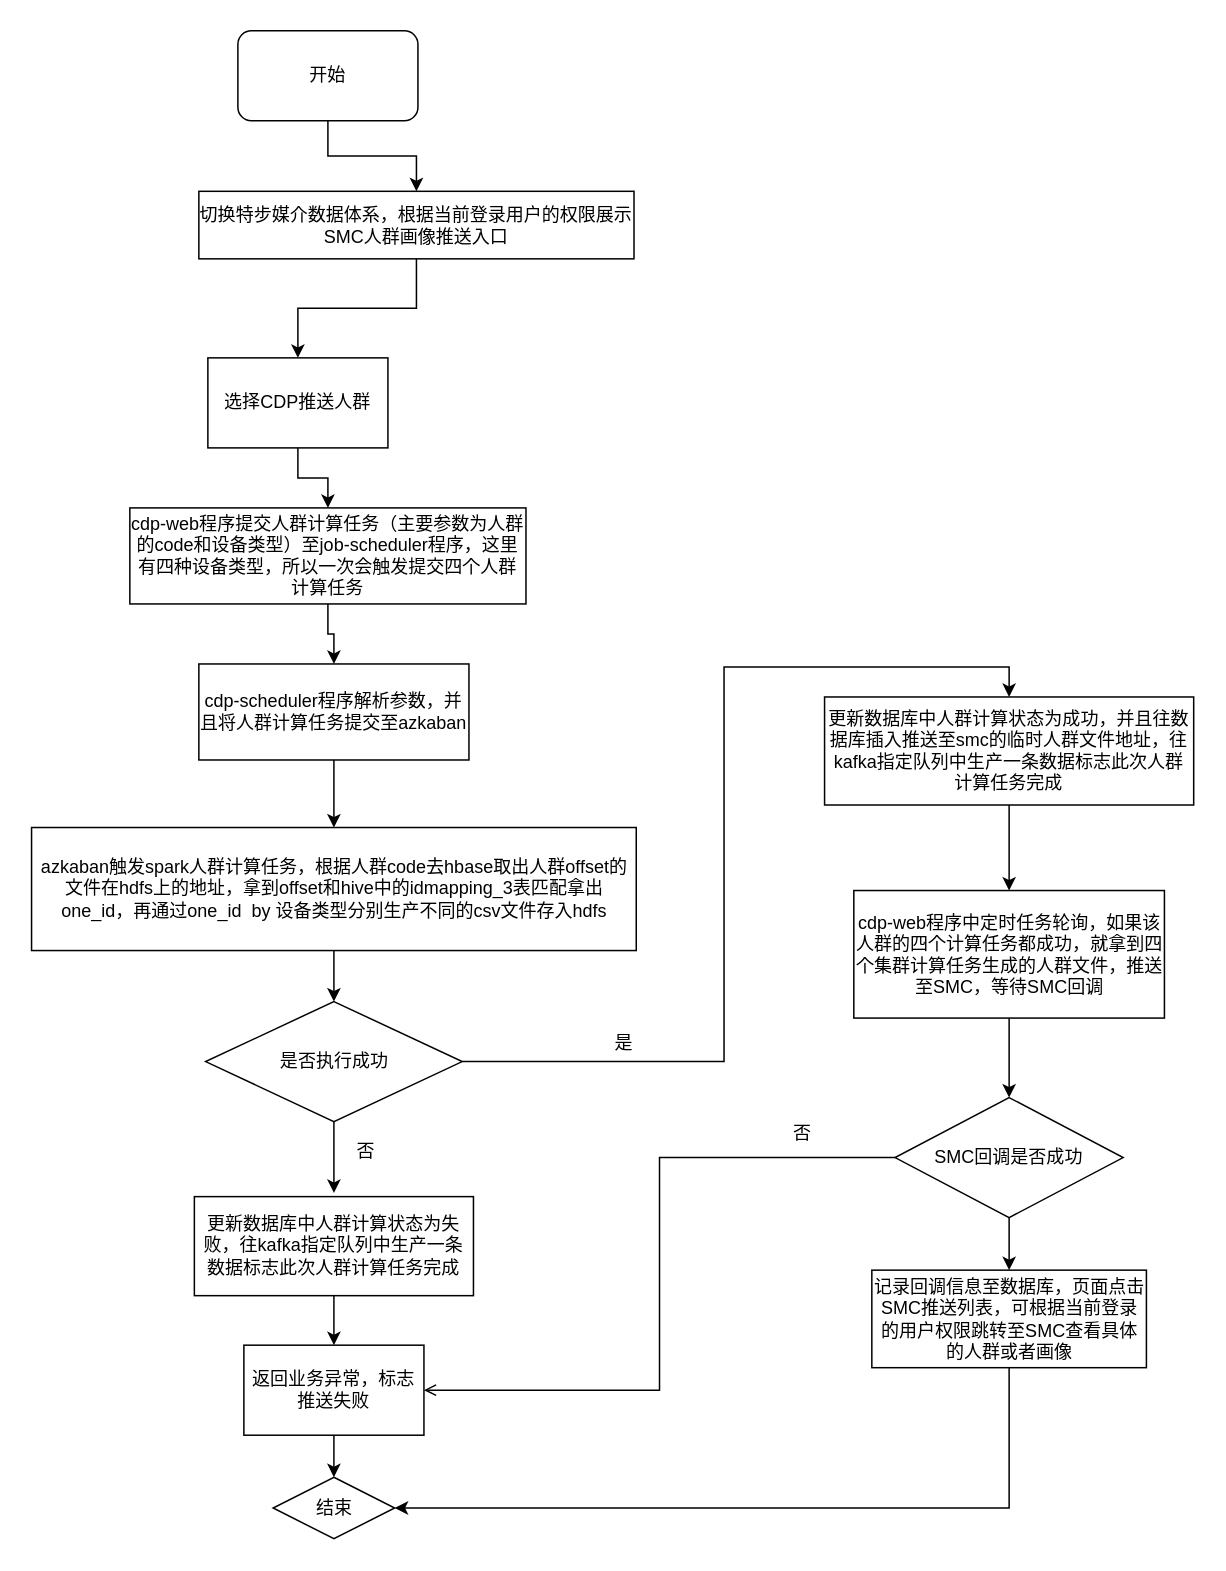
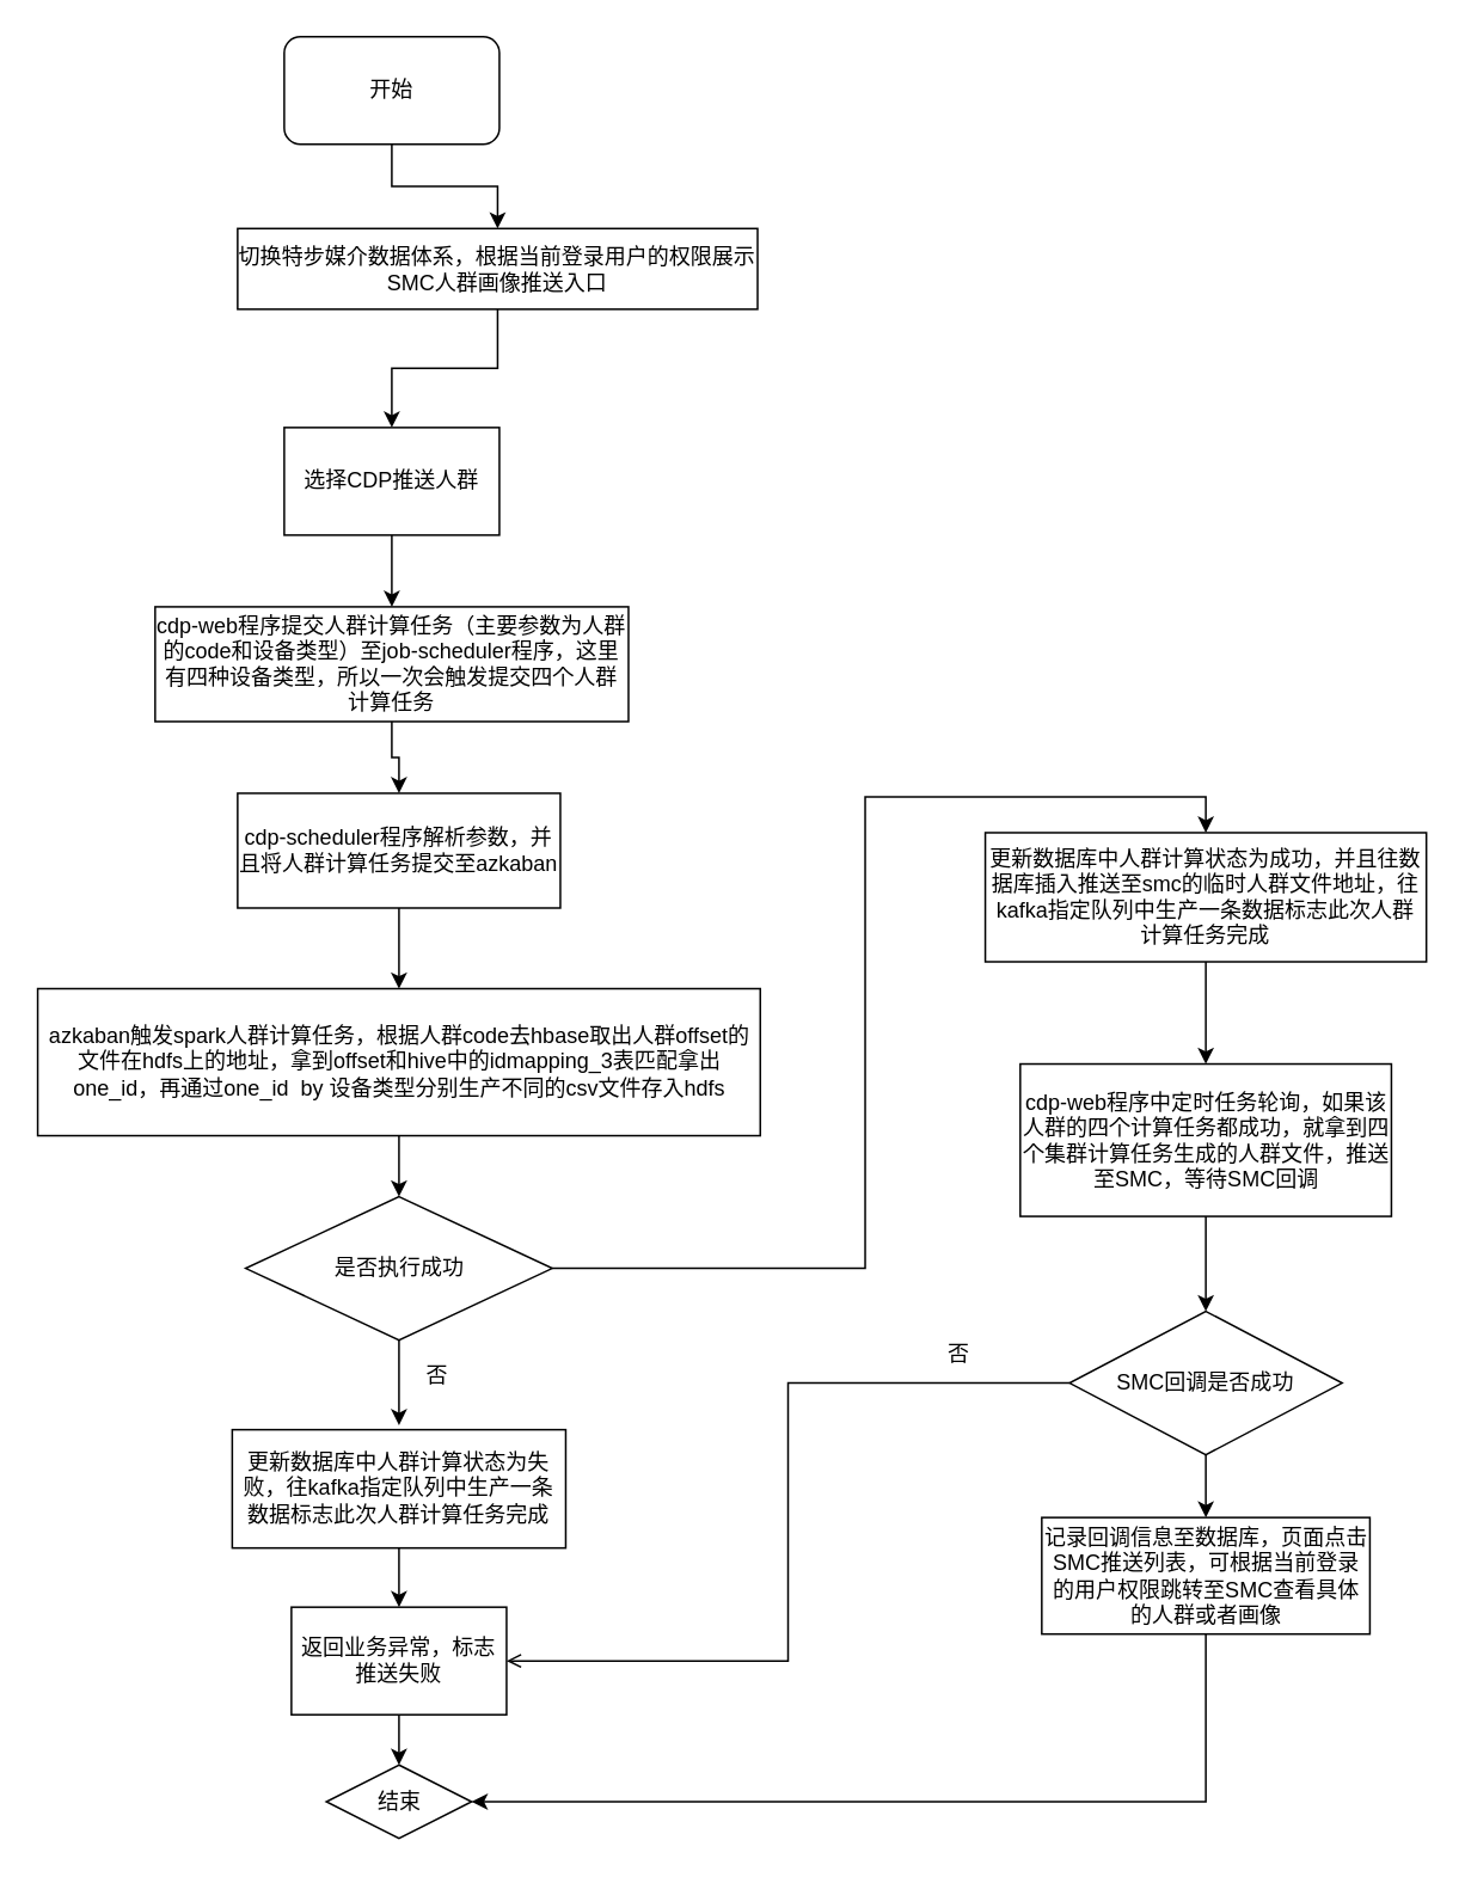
  <mxCell id="0" />
  <mxCell id="1" parent="0" />
  <mxCell id="2" style="edgeStyle=orthogonalEdgeStyle;rounded=0;orthogonalLoop=1;jettySize=auto;html=1;exitX=0.5;exitY=1;exitDx=0;exitDy=0;entryX=0.5;entryY=0;entryDx=0;entryDy=0;" edge="1" parent="1" source="3" target="5"><mxGeometry relative="1" as="geometry" /></mxCell>
  <mxCell id="3" value="开始" style="rounded=1;whiteSpace=wrap;html=1;" vertex="1" parent="1"><mxGeometry x="158" y="20" width="120" height="60" as="geometry" /></mxCell>
  <mxCell id="4" style="edgeStyle=orthogonalEdgeStyle;rounded=0;orthogonalLoop=1;jettySize=auto;html=1;exitX=0.5;exitY=1;exitDx=0;exitDy=0;entryX=0.5;entryY=0;entryDx=0;entryDy=0;" edge="1" parent="1" source="5" target="9"><mxGeometry relative="1" as="geometry" /></mxCell>
  <mxCell id="5" value="切换特步媒介数据体系，根据当前登录用户的权限展示SMC人群画像推送入口" style="rounded=0;whiteSpace=wrap;html=1;" vertex="1" parent="1"><mxGeometry x="132" y="127" width="290" height="45" as="geometry" /></mxCell>
  <mxCell id="6" style="edgeStyle=orthogonalEdgeStyle;rounded=0;orthogonalLoop=1;jettySize=auto;html=1;exitX=0.5;exitY=1;exitDx=0;exitDy=0;entryX=0.5;entryY=0;entryDx=0;entryDy=0;" edge="1" parent="1" source="7" target="11"><mxGeometry relative="1" as="geometry" /></mxCell>
  <mxCell id="7" value="cdp-web程序提交人群计算任务（主要参数为人群的code和设备类型）至job-scheduler程序，这里有四种设备类型，所以一次会触发提交四个人群计算任务" style="rounded=0;whiteSpace=wrap;html=1;" vertex="1" parent="1"><mxGeometry x="86" y="338" width="264" height="64" as="geometry" /></mxCell>
  <mxCell id="8" style="edgeStyle=orthogonalEdgeStyle;rounded=0;orthogonalLoop=1;jettySize=auto;html=1;exitX=0.5;exitY=1;exitDx=0;exitDy=0;entryX=0.5;entryY=0;entryDx=0;entryDy=0;" edge="1" parent="1" source="9" target="7"><mxGeometry relative="1" as="geometry" /></mxCell>
- <mxCell id="9" value="选择CDP推送人群" style="rounded=0;whiteSpace=wrap;html=1;" vertex="1" parent="1"><mxGeometry x="138" y="238" width="120" height="60" as="geometry" /></mxCell>
+ <mxCell id="9" value="选择CDP推送人群" style="rounded=0;whiteSpace=wrap;html=1;" vertex="1" parent="1"><mxGeometry x="158" y="238" width="120" height="60" as="geometry" /></mxCell>
  <mxCell id="10" style="edgeStyle=orthogonalEdgeStyle;rounded=0;orthogonalLoop=1;jettySize=auto;html=1;exitX=0.5;exitY=1;exitDx=0;exitDy=0;entryX=0.5;entryY=0;entryDx=0;entryDy=0;" edge="1" parent="1" source="11" target="13"><mxGeometry relative="1" as="geometry" /></mxCell>
  <mxCell id="11" value="cdp-scheduler程序解析参数，并且将人群计算任务提交至azkaban" style="rounded=0;whiteSpace=wrap;html=1;" vertex="1" parent="1"><mxGeometry x="132" y="442" width="180" height="64" as="geometry" /></mxCell>
  <mxCell id="12" style="edgeStyle=orthogonalEdgeStyle;rounded=0;orthogonalLoop=1;jettySize=auto;html=1;exitX=0.5;exitY=1;exitDx=0;exitDy=0;entryX=0.5;entryY=0;entryDx=0;entryDy=0;" edge="1" parent="1" source="13" target="16"><mxGeometry relative="1" as="geometry" /></mxCell>
  <mxCell id="13" value="azkaban触发spark人群计算任务，根据人群code去hbase取出人群offset的文件在hdfs上的地址，拿到offset和hive中的idmapping_3表匹配拿出one_id，再通过one_id&amp;nbsp; by 设备类型分别生产不同的csv文件存入hdfs" style="rounded=0;whiteSpace=wrap;html=1;" vertex="1" parent="1"><mxGeometry x="20.5" y="551" width="403" height="82" as="geometry" /></mxCell>
  <mxCell id="14" style="edgeStyle=orthogonalEdgeStyle;rounded=0;orthogonalLoop=1;jettySize=auto;html=1;exitX=1;exitY=0.5;exitDx=0;exitDy=0;entryX=0.5;entryY=0;entryDx=0;entryDy=0;" edge="1" parent="1" source="16" target="18"><mxGeometry relative="1" as="geometry"><mxPoint x="403" y="707" as="targetPoint" /><Array as="points"><mxPoint x="482" y="707" /><mxPoint x="482" y="444" /><mxPoint x="672" y="444" /></Array></mxGeometry></mxCell>
  <mxCell id="15" style="edgeStyle=orthogonalEdgeStyle;rounded=0;orthogonalLoop=1;jettySize=auto;html=1;exitX=0.5;exitY=1;exitDx=0;exitDy=0;" edge="1" parent="1" source="16"><mxGeometry relative="1" as="geometry"><mxPoint x="222" y="794.5" as="targetPoint" /></mxGeometry></mxCell>
  <mxCell id="16" value="是否执行成功" style="rhombus;whiteSpace=wrap;html=1;" vertex="1" parent="1"><mxGeometry x="136.5" y="667" width="171" height="80" as="geometry" /></mxCell>
  <mxCell id="17" style="edgeStyle=orthogonalEdgeStyle;rounded=0;orthogonalLoop=1;jettySize=auto;html=1;exitX=0.5;exitY=1;exitDx=0;exitDy=0;" edge="1" parent="1" source="18" target="27"><mxGeometry relative="1" as="geometry" /></mxCell>
  <mxCell id="18" value="更新数据库中人群计算状态为成功，并且往数据库插入推送至smc的临时人群文件地址，往kafka指定队列中生产一条数据标志此次人群计算任务完成" style="rounded=0;whiteSpace=wrap;html=1;" vertex="1" parent="1"><mxGeometry x="549" y="464" width="246" height="72" as="geometry" /></mxCell>
- <mxCell id="19" value="是" style="text;html=1;align=center;verticalAlign=middle;resizable=0;points=[];autosize=1;strokeColor=none;fillColor=none;" vertex="1" parent="1"><mxGeometry x="400" y="682" width="30" height="26" as="geometry" /></mxCell>
  <mxCell id="20" value="否" style="text;html=1;align=center;verticalAlign=middle;resizable=0;points=[];autosize=1;strokeColor=none;fillColor=none;" vertex="1" parent="1"><mxGeometry x="228" y="754" width="30" height="26" as="geometry" /></mxCell>
  <mxCell id="21" style="edgeStyle=orthogonalEdgeStyle;rounded=0;orthogonalLoop=1;jettySize=auto;html=1;exitX=0.5;exitY=1;exitDx=0;exitDy=0;entryX=0.5;entryY=0;entryDx=0;entryDy=0;" edge="1" parent="1" source="22" target="24"><mxGeometry relative="1" as="geometry" /></mxCell>
  <mxCell id="22" value="更新数据库中人群计算状态为失败，往kafka指定队列中生产一条数据标志此次人群计算任务完成" style="rounded=0;whiteSpace=wrap;html=1;" vertex="1" parent="1"><mxGeometry x="129" y="797" width="186" height="66" as="geometry" /></mxCell>
  <mxCell id="23" style="edgeStyle=orthogonalEdgeStyle;rounded=0;orthogonalLoop=1;jettySize=auto;html=1;exitX=0.5;exitY=1;exitDx=0;exitDy=0;entryX=0.5;entryY=0;entryDx=0;entryDy=0;" edge="1" parent="1" source="24" target="25"><mxGeometry relative="1" as="geometry" /></mxCell>
  <mxCell id="24" value="返回业务异常，标志推送失败" style="rounded=0;whiteSpace=wrap;html=1;" vertex="1" parent="1"><mxGeometry x="162" y="896" width="120" height="60" as="geometry" /></mxCell>
  <mxCell id="25" value="结束" style="rhombus;whiteSpace=wrap;html=1;" vertex="1" parent="1"><mxGeometry x="181.5" y="984" width="81" height="41" as="geometry" /></mxCell>
  <mxCell id="26" style="edgeStyle=orthogonalEdgeStyle;rounded=0;orthogonalLoop=1;jettySize=auto;html=1;exitX=0.5;exitY=1;exitDx=0;exitDy=0;entryX=0.5;entryY=0;entryDx=0;entryDy=0;" edge="1" parent="1" source="27" target="30"><mxGeometry relative="1" as="geometry" /></mxCell>
  <mxCell id="27" value="cdp-web程序中定时任务轮询，如果该人群的四个计算任务都成功，就拿到四个集群计算任务生成的人群文件，推送至SMC，等待SMC回调" style="rounded=0;whiteSpace=wrap;html=1;" vertex="1" parent="1"><mxGeometry x="568.5" y="593" width="207" height="85" as="geometry" /></mxCell>
  <mxCell id="28" style="edgeStyle=orthogonalEdgeStyle;rounded=0;orthogonalLoop=1;jettySize=auto;html=1;exitX=0;exitY=0.5;exitDx=0;exitDy=0;entryX=1;entryY=0.5;entryDx=0;entryDy=0;endArrow=open;" edge="1" parent="1" source="30" target="24"><mxGeometry relative="1" as="geometry" /></mxCell>
  <mxCell id="29" style="edgeStyle=orthogonalEdgeStyle;rounded=0;orthogonalLoop=1;jettySize=auto;html=1;exitX=0.5;exitY=1;exitDx=0;exitDy=0;entryX=0.5;entryY=0;entryDx=0;entryDy=0;" edge="1" parent="1" source="30" target="33"><mxGeometry relative="1" as="geometry" /></mxCell>
  <mxCell id="30" value="SMC回调是否成功" style="rhombus;whiteSpace=wrap;html=1;" vertex="1" parent="1"><mxGeometry x="596" y="731" width="152" height="80" as="geometry" /></mxCell>
  <mxCell id="31" value="否" style="text;html=1;align=center;verticalAlign=middle;resizable=0;points=[];autosize=1;strokeColor=none;fillColor=none;" vertex="1" parent="1"><mxGeometry x="519" y="742" width="30" height="26" as="geometry" /></mxCell>
  <mxCell id="32" style="edgeStyle=orthogonalEdgeStyle;rounded=0;orthogonalLoop=1;jettySize=auto;html=1;exitX=0.5;exitY=1;exitDx=0;exitDy=0;entryX=1;entryY=0.5;entryDx=0;entryDy=0;" edge="1" parent="1" source="33" target="25"><mxGeometry relative="1" as="geometry" /></mxCell>
  <mxCell id="33" value="记录回调信息至数据库，页面点击SMC推送列表，可根据当前登录的用户权限跳转至SMC查看具体的人群或者画像" style="rounded=0;whiteSpace=wrap;html=1;" vertex="1" parent="1"><mxGeometry x="580.5" y="846" width="183" height="65" as="geometry" /></mxCell>
